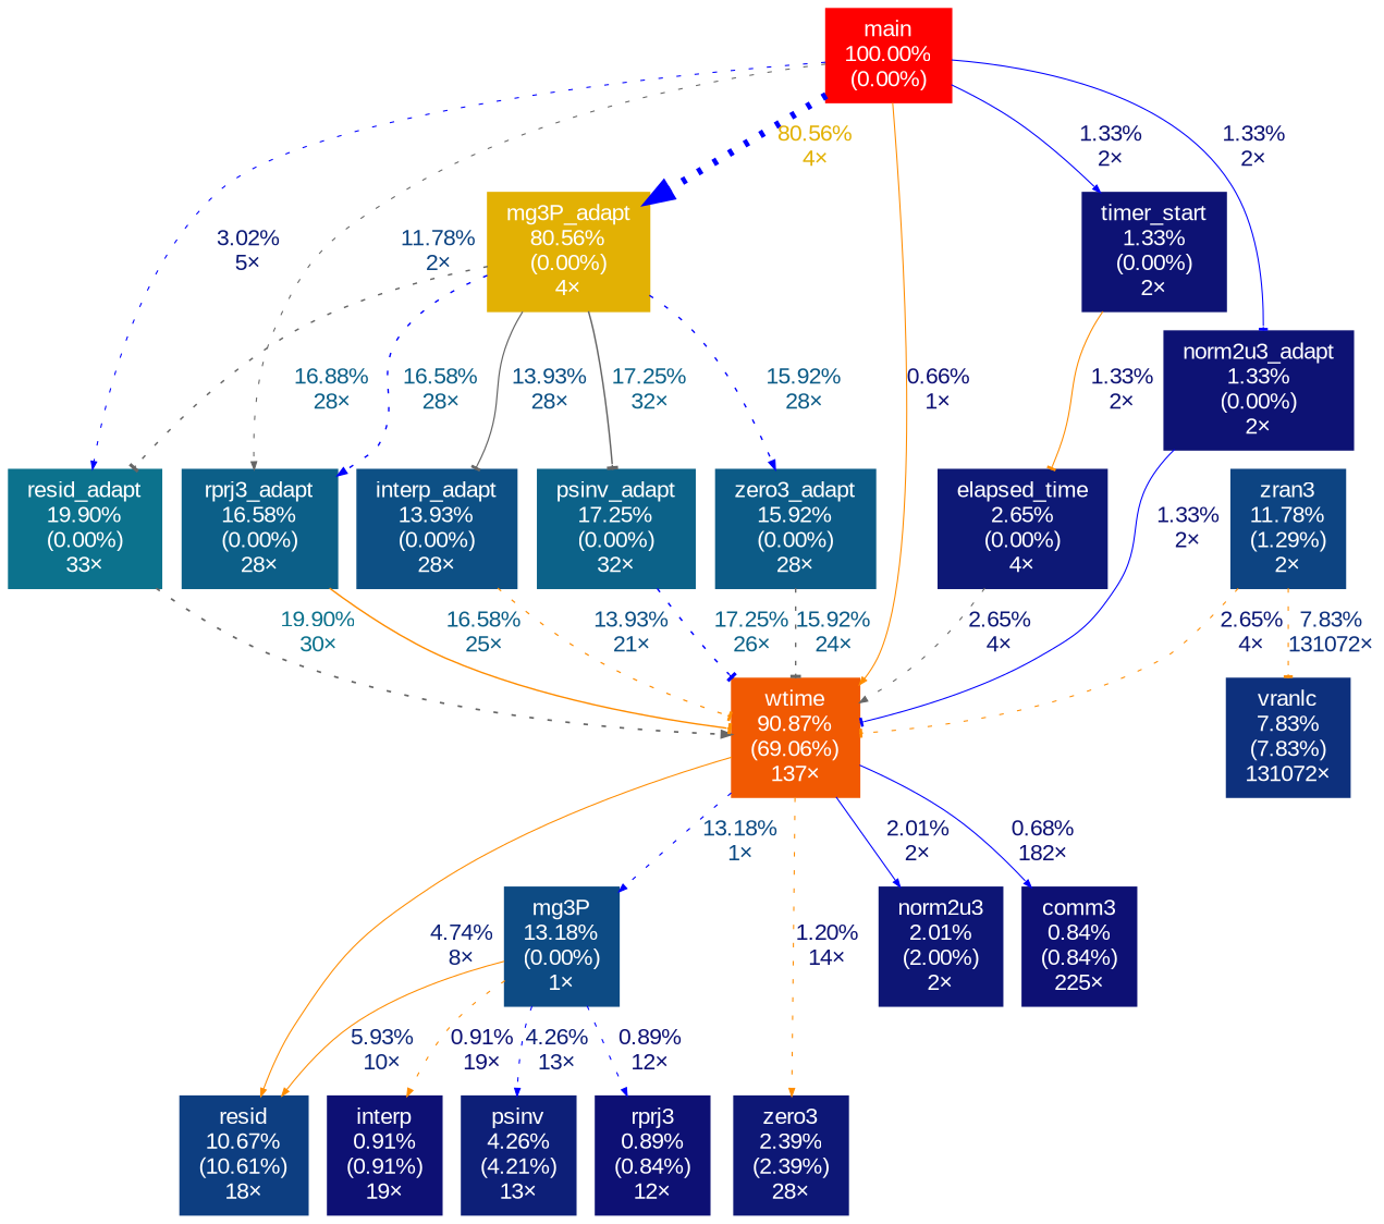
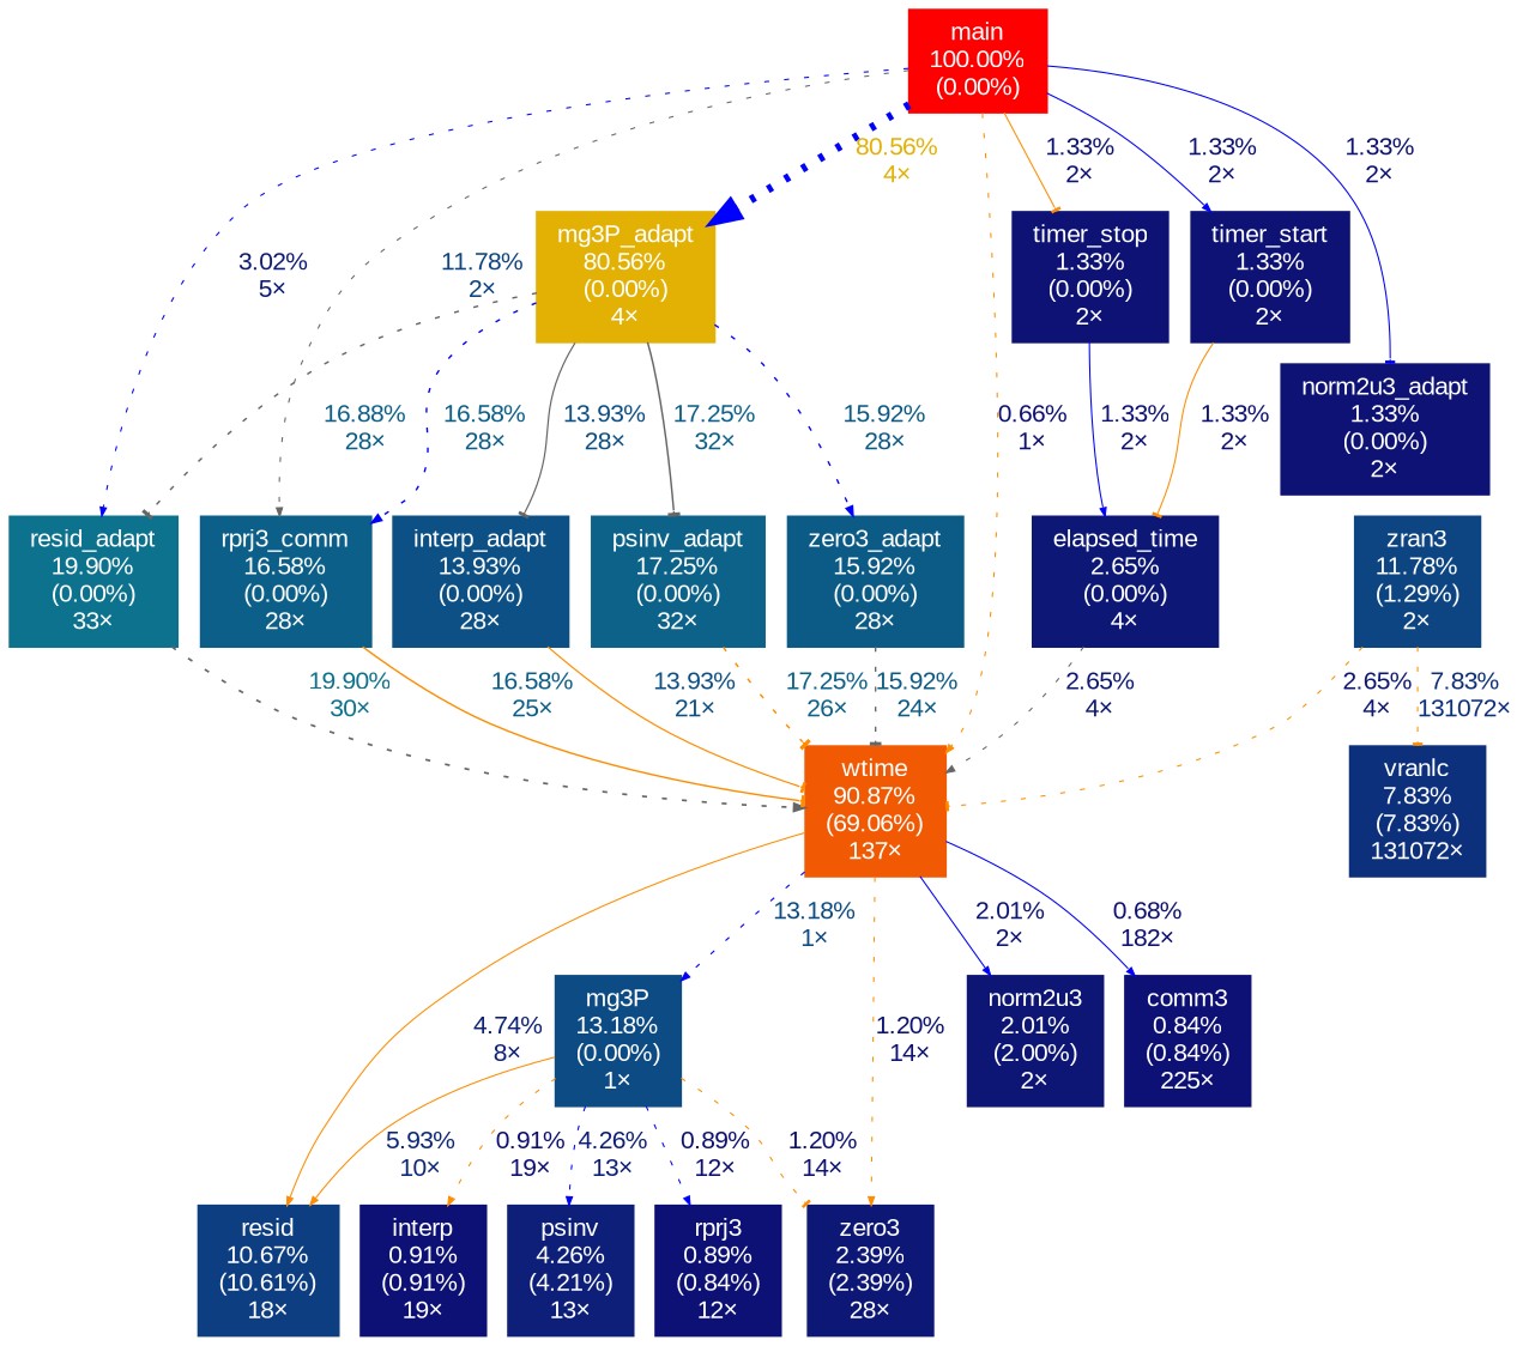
  digraph {
    fontname=Arial
    nodesep=0.125
    ranksep=0.25
    node [color="#0d1274" fontcolor="#ffffff" fontname=Arial fontsize=10.00 shape=box style=filled]
    edge [arrowhead=normal arrowsize=0.35 color=blue fontcolor="#0d1274" fontname=Arial fontsize=10.00 labeldistance=0.50 penwidth=0.50 style=dotted]
    n1 [color="#ff0000" height=0 label="main\n100.00%\n(0.00%)" width=0]
    n2 [color="#f15902" height=0 label="wtime\n90.87%\n(69.06%)\n137×" width=0]
    n3 [color="#e2b104" height=0 label="mg3P_adapt\n80.56%\n(0.00%)\n4×" width=0]
    n4 [color="#0c728d" height=0 label="resid_adapt\n19.90%\n(0.00%)\n33×" width=0]
    n5 [height=0 label="norm2u3_adapt\n1.33%\n(0.00%)\n2×" width=0]
    n6 [height=0 label="timer_start\n1.33%\n(0.00%)\n2×" width=0]
-   n8 [color="#0c5f88" height=0 label="rprj3_adapt\n16.58%\n(0.00%)\n28×" width=0]
+   n7 [height=0 label="timer_stop\n1.33%\n(0.00%)\n2×" width=0]
+   n8 [color="#0c5f88" height=0 label="rprj3_comm\n16.58%\n(0.00%)\n28×" width=0]
    n9 [color="#0d4b84" height=0 label="mg3P\n13.18%\n(0.00%)\n1×" width=0]
    n10 [color="#0d3e81" height=0 label="resid\n10.67%\n(10.61%)\n18×" width=0]
    n11 [color="#0d1776" height=0 label="zero3\n2.39%\n(2.39%)\n28×" width=0]
    n12 [color="#0d1575" height=0 label="norm2u3\n2.01%\n(2.00%)\n2×" width=0]
    n13 [color="#0d1074" height=0 label="comm3\n0.84%\n(0.84%)\n225×" width=0]
    n14 [color="#0d5085" height=0 label="interp_adapt\n13.93%\n(0.00%)\n28×" width=0]
    n15 [color="#0c6289" height=0 label="psinv_adapt\n17.25%\n(0.00%)\n32×" width=0]
    n16 [color="#0c5b87" height=0 label="zero3_adapt\n15.92%\n(0.00%)\n28×" width=0]
    n17 [color="#0d4482" height=0 label="zran3\n11.78%\n(1.29%)\n2×" width=0]
    n18 [color="#0d307d" height=0 label="vranlc\n7.83%\n(7.83%)\n131072×" width=0]
    n19 [color="#0d1876" height=0 label="elapsed_time\n2.65%\n(0.00%)\n4×" width=0]
    n20 [color="#0d1074" height=0 label="rprj3\n0.89%\n(0.84%)\n12×" width=0]
    n21 [color="#0d1074" height=0 label="interp\n0.91%\n(0.91%)\n19×" width=0]
    n22 [color="#0d1f78" height=0 label="psinv\n4.26%\n(4.21%)\n13×" width=0]
-   n1 -> n2 [color=darkorange fontcolor="#0d0f74" label="0.66%\n1×" style=solid]
+   n1 -> n2 [color=darkorange fontcolor="#0d0f74" label="0.66%\n1×"]
    n1 -> n3 [arrowsize=0.90 fontcolor="#e2b104" label="80.56%\n4×" labeldistance=3.22 penwidth=3.22]
    n1 -> n4 [fontcolor="#0d1a77" label="3.02%\n5×"]
    n1 -> n5 [arrowhead=tee label="1.33%\n2×" style=solid]
    n1 -> n6 [label="1.33%\n2×" style=solid]
+   n1 -> n7 [arrowhead=tee color=darkorange label="1.33%\n2×" style=solid]
    n1 -> n8 [color=gray40 fontcolor="#0d4482" label="11.78%\n2×"]
    n2 -> n9 [arrowsize=0.36 fontcolor="#0d4b84" label="13.18%\n1×" labeldistance=0.53 penwidth=0.53]
    n2 -> n10 [color=darkorange fontcolor="#0d2179" label="4.74%\n8×" style=solid]
    n2 -> n11 [color=darkorange label="1.20%\n14×"]
    n2 -> n12 [fontcolor="#0d1575" label="2.01%\n2×" style=solid]
    n2 -> n13 [fontcolor="#0d1074" label="0.68%\n182×" style=solid]
    n3 -> n4 [arrowhead=tee arrowsize=0.41 color=gray40 fontcolor="#0c6089" label="16.88%\n28×" labeldistance=0.68 penwidth=0.68]
    n3 -> n8 [arrowsize=0.41 fontcolor="#0c5f88" label="16.58%\n28×" labeldistance=0.66 penwidth=0.66]
    n3 -> n14 [arrowhead=tee arrowsize=0.37 color=gray40 fontcolor="#0d5085" label="13.93%\n28×" labeldistance=0.56 penwidth=0.56 style=solid]
    n3 -> n15 [arrowhead=tee arrowsize=0.42 color=gray40 fontcolor="#0c6289" label="17.25%\n32×" labeldistance=0.69 penwidth=0.69 style=solid]
    n3 -> n16 [arrowsize=0.40 fontcolor="#0c5b87" label="15.92%\n28×" labeldistance=0.64 penwidth=0.64]
    n4 -> n2 [arrowsize=0.45 color=gray40 fontcolor="#0c728d" label="19.90%\n30×" labeldistance=0.80 penwidth=0.80]
-   n5 -> n2 [arrowhead=tee label="1.33%\n2×" style=solid]
    n6 -> n19 [arrowhead=tee color=darkorange label="1.33%\n2×" style=solid]
+   n7 -> n19 [label="1.33%\n2×" style=solid]
    n8 -> n2 [arrowhead=tee arrowsize=0.41 color=darkorange fontcolor="#0c5f88" label="16.58%\n25×" labeldistance=0.66 penwidth=0.66 style=solid]
    n9 -> n10 [color=darkorange fontcolor="#0d277a" label="5.93%\n10×" style=solid]
+   n9 -> n11 [arrowhead=tee color=darkorange label="1.20%\n14×"]
    n9 -> n20 [fontcolor="#0d1074" label="0.89%\n12×"]
    n9 -> n21 [color=darkorange fontcolor="#0d1074" label="0.91%\n19×"]
    n9 -> n22 [fontcolor="#0d1f78" label="4.26%\n13×"]
-   n14 -> n2 [arrowhead=tee arrowsize=0.37 color=darkorange fontcolor="#0d5085" label="13.93%\n21×" labeldistance=0.56 penwidth=0.56]
-   n15 -> n2 [arrowhead=tee arrowsize=0.42 fontcolor="#0c6289" label="17.25%\n26×" labeldistance=0.69 penwidth=0.69]
+   n14 -> n2 [arrowhead=tee arrowsize=0.37 color=darkorange fontcolor="#0d5085" label="13.93%\n21×" labeldistance=0.56 penwidth=0.56 style=solid]
+   n15 -> n2 [arrowhead=tee arrowsize=0.42 color=darkorange fontcolor="#0c6289" label="17.25%\n26×" labeldistance=0.69 penwidth=0.69]
    n16 -> n2 [arrowhead=tee arrowsize=0.40 color=gray40 fontcolor="#0c5b87" label="15.92%\n24×" labeldistance=0.64 penwidth=0.64]
    n17 -> n2 [arrowhead=tee color=darkorange fontcolor="#0d1876" label="2.65%\n4×"]
    n17 -> n18 [arrowhead=tee color=darkorange fontcolor="#0d307d" label="7.83%\n131072×"]
    n19 -> n2 [color=gray40 fontcolor="#0d1876" label="2.65%\n4×"]
  }
